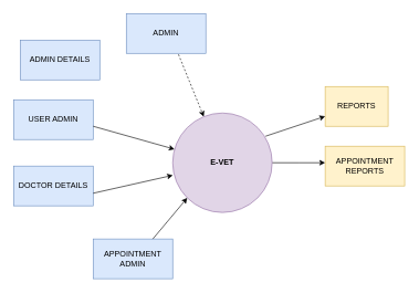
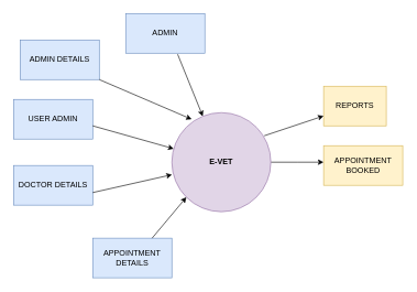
  <mxCell id="0" />
  <mxCell id="1" parent="0" />
  <mxCell id="2" style="edgeStyle=orthogonalEdgeStyle;rounded=0;orthogonalLoop=1;jettySize=auto;html=1;exitX=1;exitY=0.5;exitDx=0;exitDy=0;" parent="1" source="3" edge="1"><mxGeometry relative="1" as="geometry"><mxPoint x="490" y="245" as="targetPoint" /></mxGeometry></mxCell>
  <mxCell id="3" value="&lt;b&gt;E-VET&lt;/b&gt;" style="ellipse;whiteSpace=wrap;html=1;aspect=fixed;fillColor=#e1d5e7;strokeColor=#9673a6;" parent="1" vertex="1"><mxGeometry x="260" y="170" width="150" height="150" as="geometry" /></mxCell>
  <mxCell id="4" value="ADMIN DETAILS" style="rounded=0;whiteSpace=wrap;html=1;fillColor=#dae8fc;strokeColor=#6c8ebf;" parent="1" vertex="1"><mxGeometry x="30" y="60" width="120" height="60" as="geometry" /></mxCell>
  <mxCell id="5" value="USER ADMIN" style="rounded=0;whiteSpace=wrap;html=1;fillColor=#dae8fc;strokeColor=#6c8ebf;" parent="1" vertex="1"><mxGeometry x="20" y="150" width="120" height="60" as="geometry" /></mxCell>
- <mxCell id="6" value="APPOINTMENT ADMIN" style="rounded=0;whiteSpace=wrap;html=1;fillColor=#dae8fc;strokeColor=#6c8ebf;" parent="1" vertex="1"><mxGeometry x="140" y="360" width="120" height="60" as="geometry" /></mxCell>
- <mxCell id="7" value="APPOINTMENT REPORTS" style="rounded=0;whiteSpace=wrap;html=1;fillColor=#fff2cc;strokeColor=#d6b656;" parent="1" vertex="1"><mxGeometry x="490" y="220" width="120" height="60" as="geometry" /></mxCell>
+ <mxCell id="6" value="APPOINTMENT DETAILS" style="rounded=0;whiteSpace=wrap;html=1;fillColor=#dae8fc;strokeColor=#6c8ebf;" parent="1" vertex="1"><mxGeometry x="140" y="360" width="120" height="60" as="geometry" /></mxCell>
+ <mxCell id="7" value="APPOINTMENT BOOKED" style="rounded=0;whiteSpace=wrap;html=1;fillColor=#fff2cc;strokeColor=#d6b656;" parent="1" vertex="1"><mxGeometry x="490" y="220" width="120" height="60" as="geometry" /></mxCell>
  <mxCell id="8" value="DOCTOR DETAILS" style="rounded=0;whiteSpace=wrap;html=1;fillColor=#dae8fc;strokeColor=#6c8ebf;" parent="1" vertex="1"><mxGeometry x="20" y="250" width="120" height="60" as="geometry" /></mxCell>
+ <mxCell id="9" value="" style="endArrow=classic;html=1;rounded=0;exitX=1;exitY=1;exitDx=0;exitDy=0;entryX=0.2;entryY=0.067;entryDx=0;entryDy=0;entryPerimeter=0;" parent="1" source="4" target="3" edge="1"><mxGeometry width="50" height="50" relative="1" as="geometry"><mxPoint x="240" y="110" as="sourcePoint" /><mxPoint x="380" y="240" as="targetPoint" /></mxGeometry></mxCell>
  <mxCell id="10" value="" style="endArrow=classic;html=1;rounded=0;" parent="1" target="3" edge="1"><mxGeometry width="50" height="50" relative="1" as="geometry"><mxPoint x="140" y="190" as="sourcePoint" /><mxPoint x="190" y="140" as="targetPoint" /><Array as="points" /></mxGeometry></mxCell>
  <mxCell id="11" value="" style="endArrow=classic;html=1;rounded=0;entryX=0.001;entryY=0.626;entryDx=0;entryDy=0;entryPerimeter=0;" parent="1" target="3" edge="1"><mxGeometry width="50" height="50" relative="1" as="geometry"><mxPoint x="140" y="291" as="sourcePoint" /><mxPoint x="194" y="241" as="targetPoint" /></mxGeometry></mxCell>
  <mxCell id="12" value="" style="endArrow=classic;html=1;rounded=0;entryX=0;entryY=1;entryDx=0;entryDy=0;" parent="1" target="3" edge="1"><mxGeometry width="50" height="50" relative="1" as="geometry"><mxPoint x="230" y="360" as="sourcePoint" /><mxPoint x="280" y="310" as="targetPoint" /></mxGeometry></mxCell>
  <mxCell id="13" value="ADMIN" style="rounded=0;whiteSpace=wrap;html=1;fillColor=#dae8fc;strokeColor=#6c8ebf;" vertex="1" parent="1"><mxGeometry x="190" y="20" width="120" height="60" as="geometry" /></mxCell>
- <mxCell id="14" value="" style="endArrow=classic;html=1;rounded=0;exitX=0.656;exitY=1.027;exitDx=0;exitDy=0;exitPerimeter=0;dashed=1;" edge="1" parent="1" source="13" target="3"><mxGeometry width="50" height="50" relative="1" as="geometry"><mxPoint x="290" y="120" as="sourcePoint" /><mxPoint x="340" y="70" as="targetPoint" /></mxGeometry></mxCell>
+ <mxCell id="14" value="" style="endArrow=classic;html=1;rounded=0;exitX=0.656;exitY=1.027;exitDx=0;exitDy=0;exitPerimeter=0;" edge="1" parent="1" source="13" target="3"><mxGeometry width="50" height="50" relative="1" as="geometry"><mxPoint x="290" y="120" as="sourcePoint" /><mxPoint x="340" y="70" as="targetPoint" /></mxGeometry></mxCell>
  <mxCell id="15" value="REPORTS" style="rounded=0;whiteSpace=wrap;html=1;fillColor=#fff2cc;strokeColor=#d6b656;" vertex="1" parent="1"><mxGeometry x="490" y="130" width="95" height="60" as="geometry" /></mxCell>
  <mxCell id="16" value="" style="endArrow=classic;html=1;rounded=0;entryX=0;entryY=0.75;entryDx=0;entryDy=0;" edge="1" parent="1" target="15"><mxGeometry width="50" height="50" relative="1" as="geometry"><mxPoint x="400" y="205" as="sourcePoint" /><mxPoint x="450" y="155" as="targetPoint" /></mxGeometry></mxCell>
